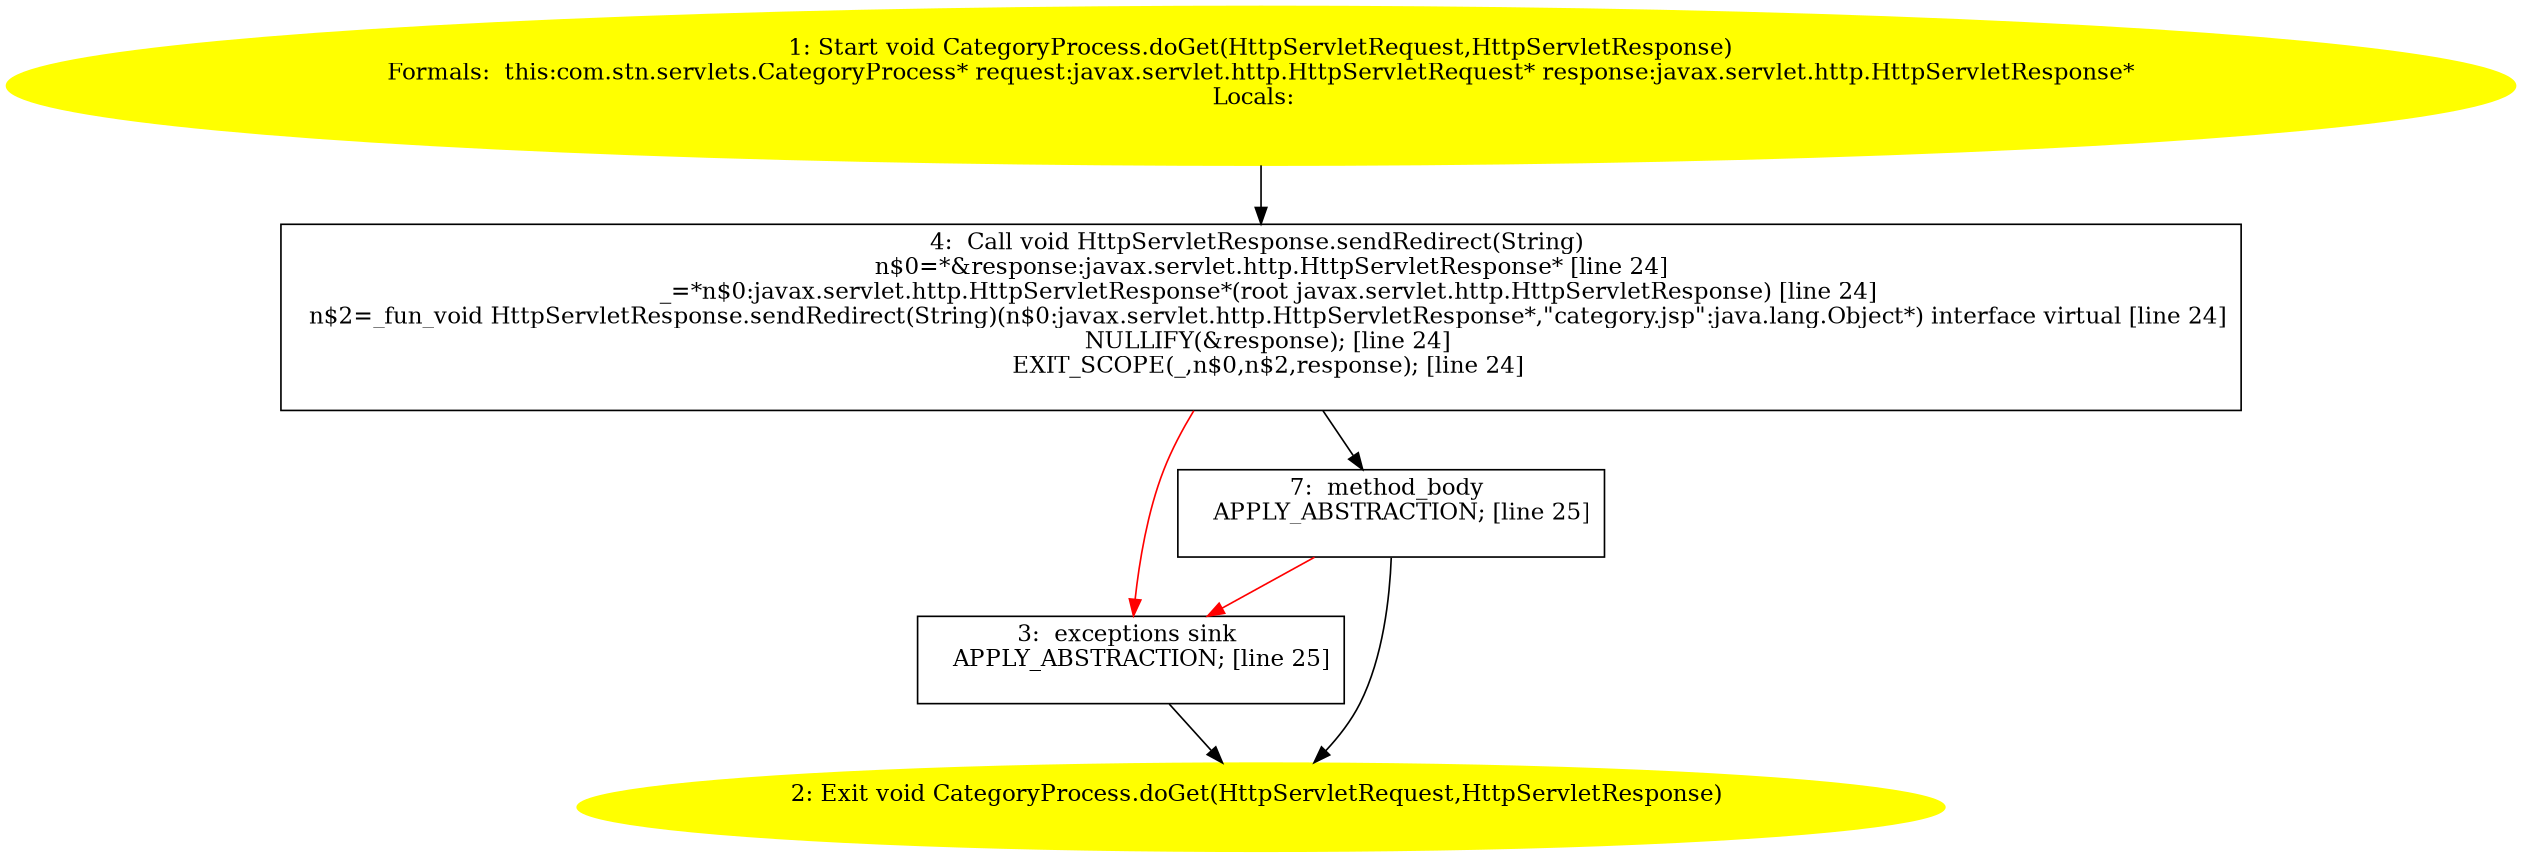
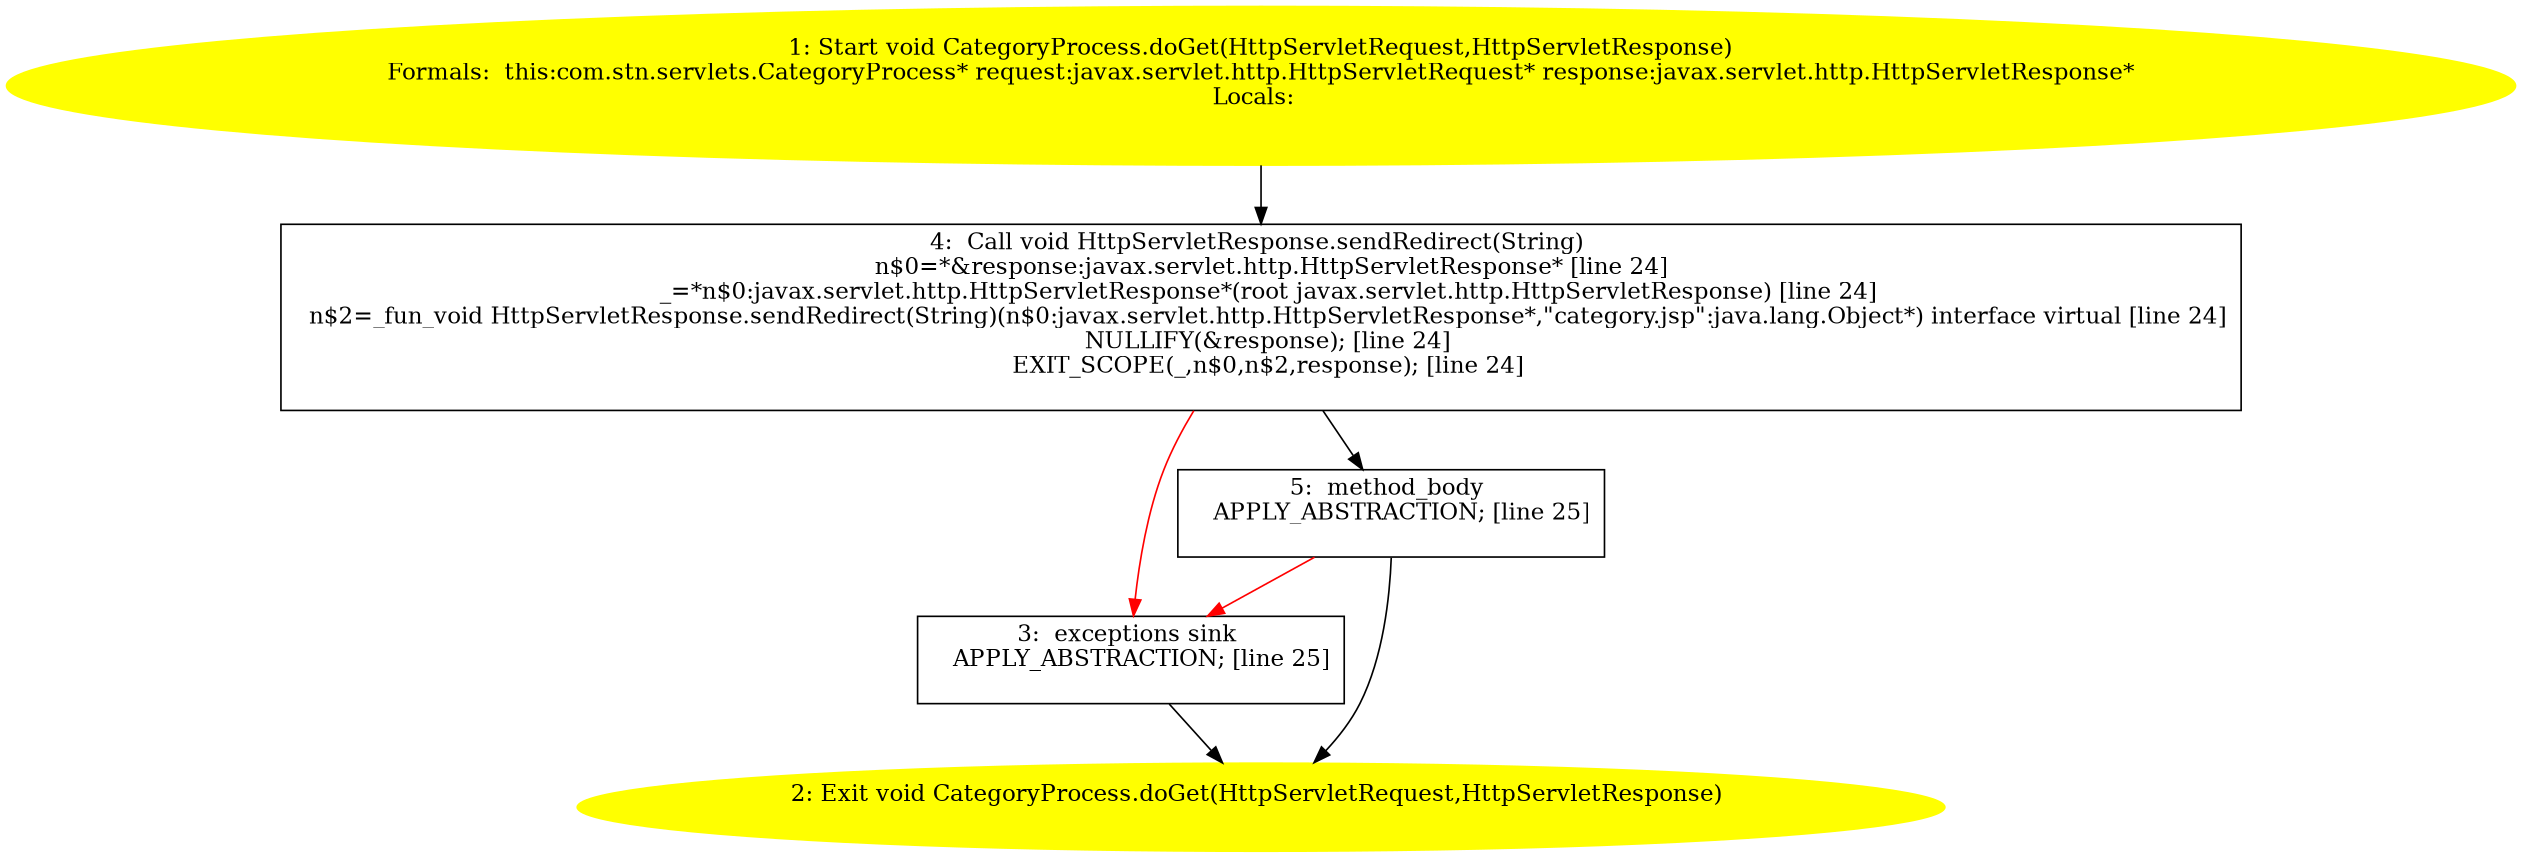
  digraph {
    node [shape=box]
    n1 [color=yellow label="1: Start void CategoryProcess.doGet(HttpServletRequest,HttpServletResponse)\nFormals:  this:com.stn.servlets.CategoryProcess* request:javax.servlet.http.HttpServletRequest* response:javax.servlet.http.HttpServletResponse*\nLocals:  \n  " style=filled shape=""]
    n2 [label="4:  Call void HttpServletResponse.sendRedirect(String) \n   n$0=*&response:javax.servlet.http.HttpServletResponse* [line 24]\n  _=*n$0:javax.servlet.http.HttpServletResponse*(root javax.servlet.http.HttpServletResponse) [line 24]\n  n$2=_fun_void HttpServletResponse.sendRedirect(String)(n$0:javax.servlet.http.HttpServletResponse*,\"category.jsp\":java.lang.Object*) interface virtual [line 24]\n  NULLIFY(&response); [line 24]\n  EXIT_SCOPE(_,n$0,n$2,response); [line 24]\n "]
    n3 [label="3:  exceptions sink \n   APPLY_ABSTRACTION; [line 25]\n "]
-   n4 [label="7:  method_body \n   APPLY_ABSTRACTION; [line 25]\n "]
+   n4 [label="5:  method_body \n   APPLY_ABSTRACTION; [line 25]\n "]
    n5 [color=yellow label="2: Exit void CategoryProcess.doGet(HttpServletRequest,HttpServletResponse) \n  " style=filled shape=""]
    n1 -> n2
    n2 -> n3 [color=red]
    n2 -> n4
    n3 -> n5
    n4 -> n3 [color=red]
    n4 -> n5
  }
